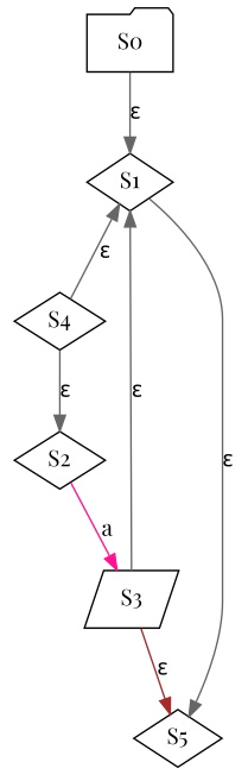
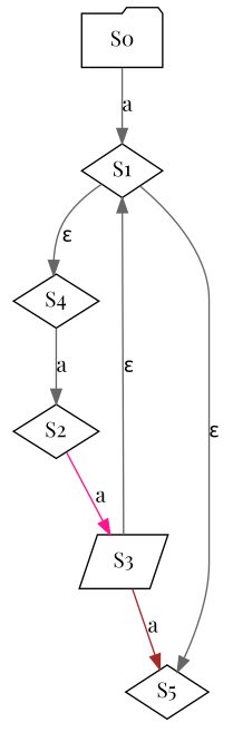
  digraph {
    fontname="Playfair Display"
    node [fontname="Playfair Display" shape=diamond]
    edge [color=gray40 fontname="Playfair Display"]
    S0 [shape=folder]
    S1
    S4
    S5
    S2
    S3 [shape=parallelogram]
-   S0 -> S1 [label="ε"]
-   S4 -> S1 [label="ε"]
+   S0 -> S1 [label=a]
+   S1 -> S4 [label="ε"]
    S1 -> S5 [label="ε"]
-   S4 -> S2 [label="ε"]
+   S4 -> S2 [label=a]
    S2 -> S3 [color=deeppink label=a]
    S3 -> S1 [label="ε"]
-   S3 -> S5 [color=brown label="ε"]
+   S3 -> S5 [color=brown label=a]
  }
